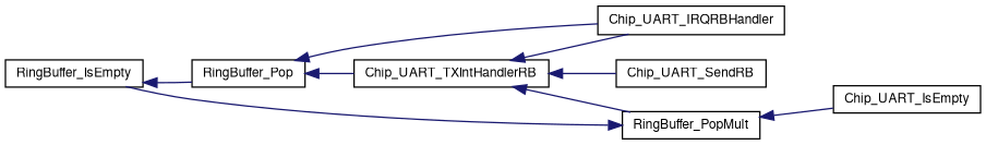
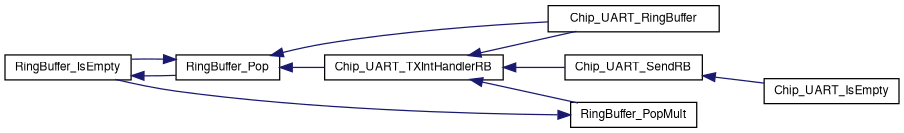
  digraph {
    rankdir=LR
    node [color=black fillcolor=white fontname=FreeSans fontsize=10 shape=record style=filled]
    edge [color=midnightblue dir=back fontname=FreeSans fontsize=10 labelfontname=FreeSans labelfontsize=10 style=solid]
    n1 [height=0.2 label=RingBuffer_IsEmpty width=0.4]
    n2 [height=0.2 label=RingBuffer_Pop width=0.4]
    n3 [height=0.2 label=Chip_UART_SendRB width=0.4]
-   n4 [height=0.2 label=Chip_UART_IRQRBHandler width=0.4]
+   n4 [height=0.2 label=Chip_UART_RingBuffer width=0.4]
    n5 [height=0.2 label=Chip_UART_TXIntHandlerRB width=0.4]
    n6 [height=0.2 label=RingBuffer_PopMult width=0.4]
    n7 [height=0.2 label=Chip_UART_IsEmpty width=0.4]
    n1 -> n2
+   n2 -> n1
    n2 -> n4
    n2 -> n5
    n5 -> n3
    n5 -> n4
    n5 -> n6
    n6 -> n1
-   n6 -> n7
+   n3 -> n7
  }
